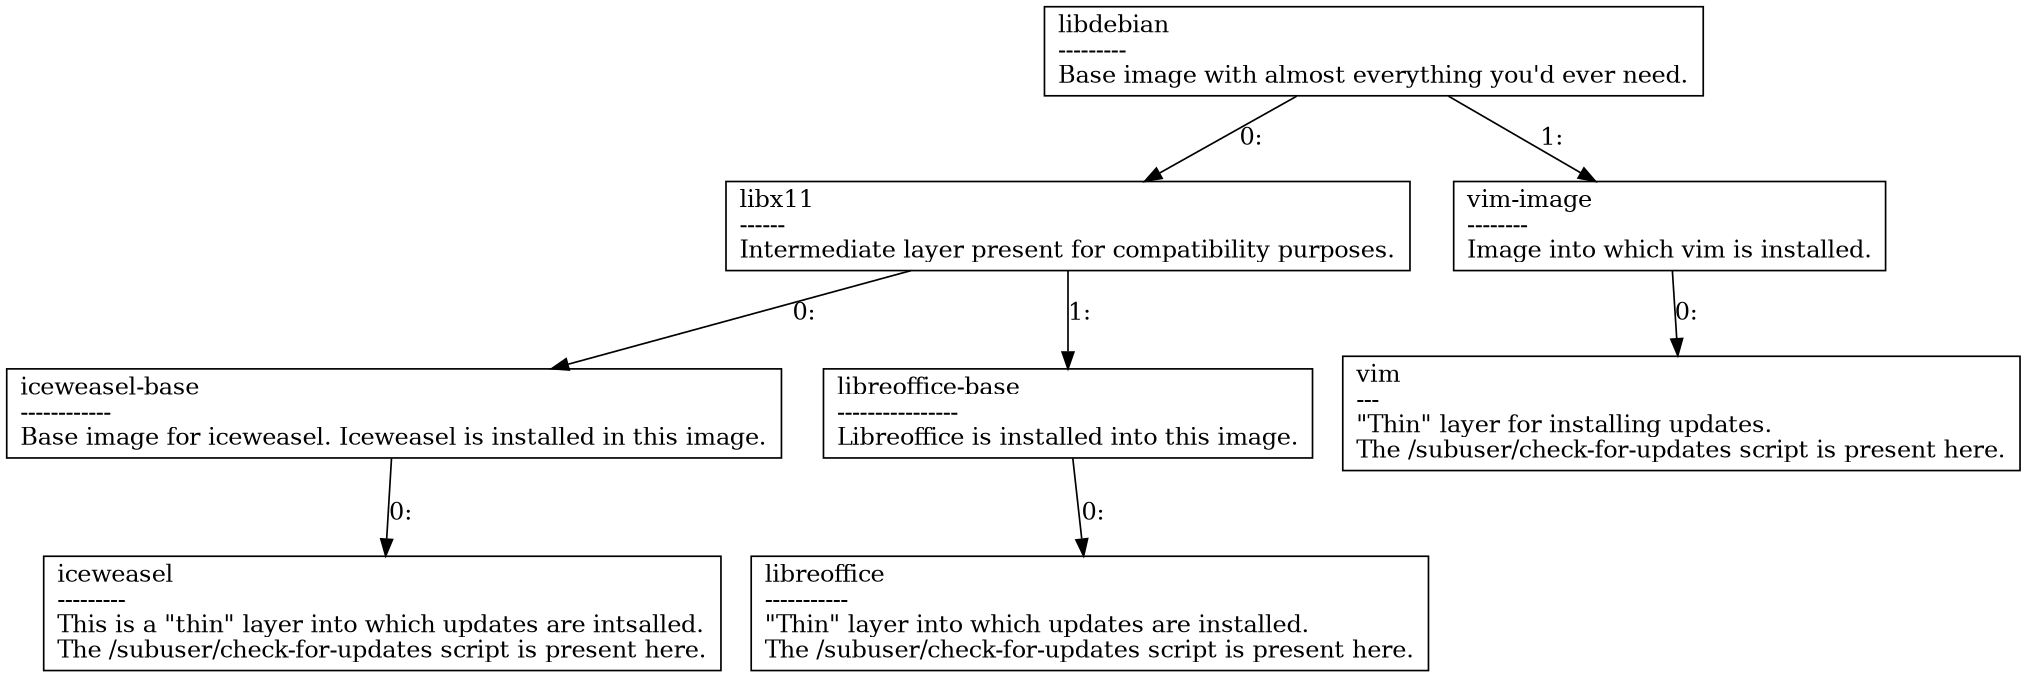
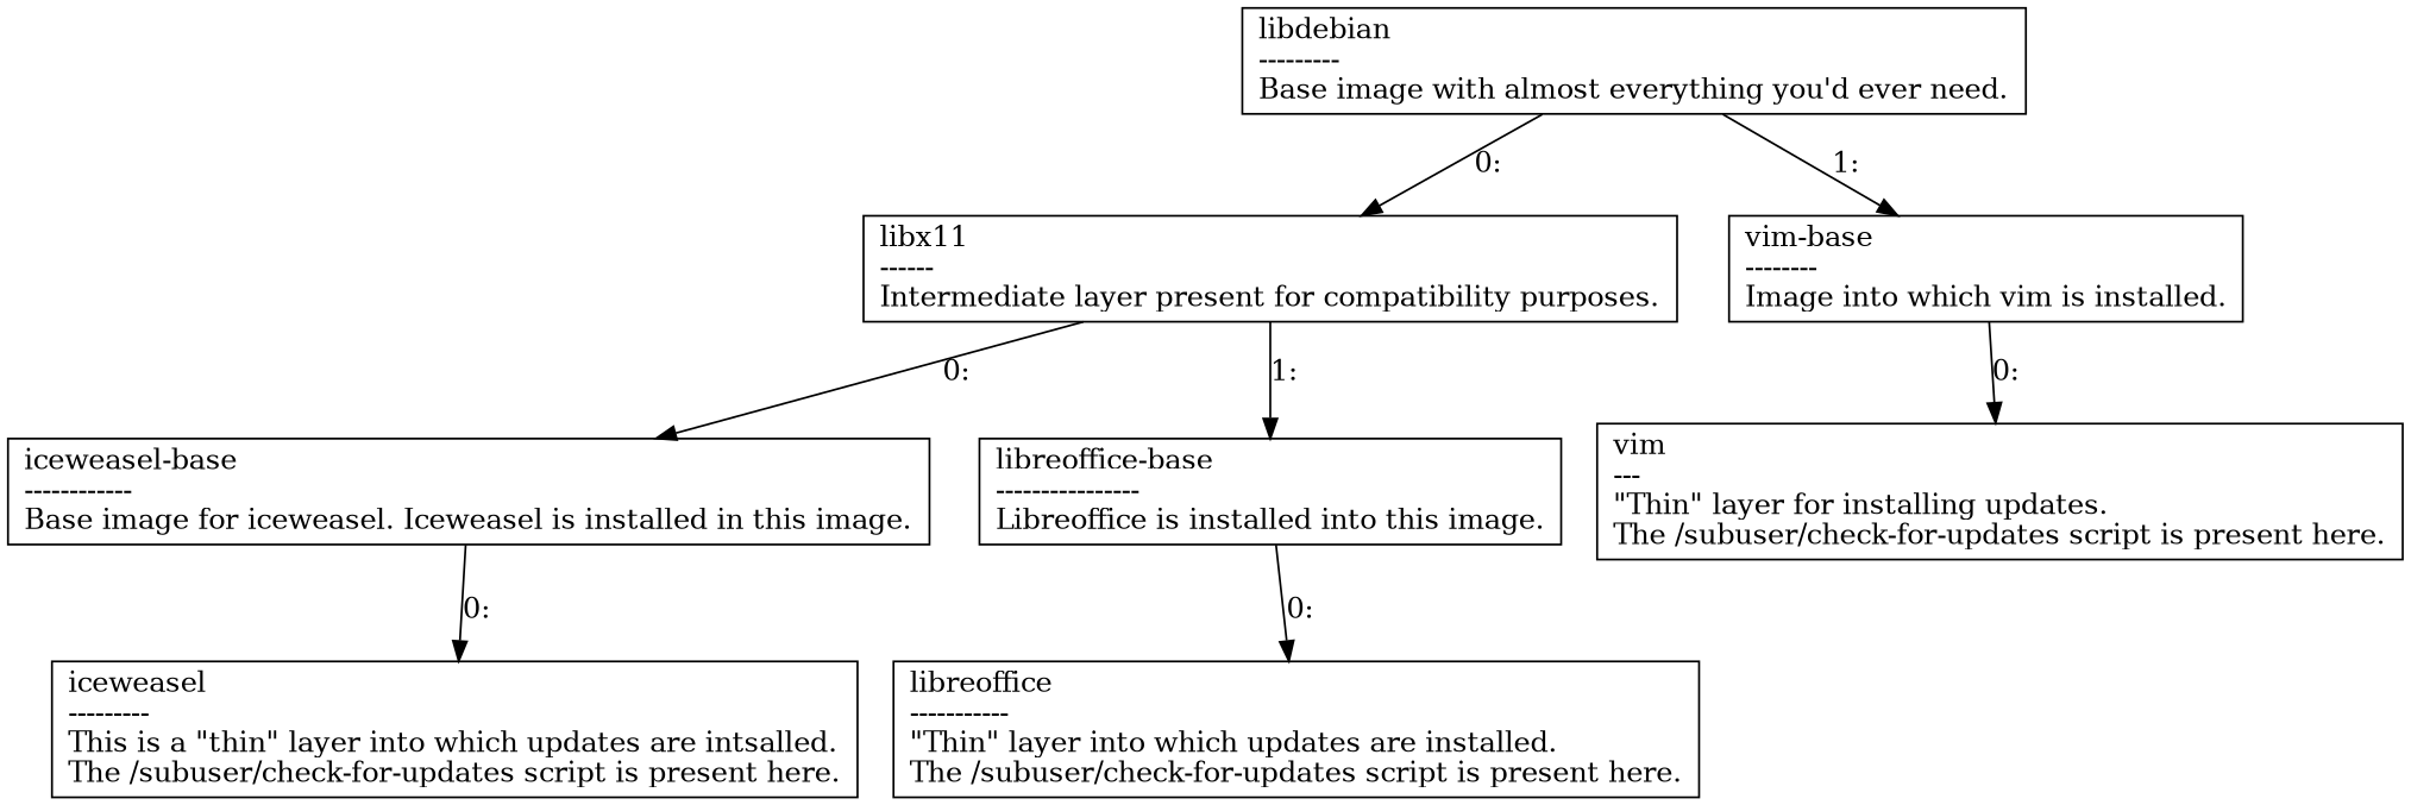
  digraph {
    node [shape=rect]
    n1 [label="libdebian\l---------\lBase image with almost everything you'd ever need.\l"]
    n2 [label="libx11\l------\lIntermediate layer present for compatibility purposes.\l"]
-   n3 [label="vim-image\l--------\lImage into which vim is installed.\l"]
+   n3 [label="vim-base\l--------\lImage into which vim is installed.\l"]
    n4 [label="iceweasel-base\l------------\lBase image for iceweasel. Iceweasel is installed in this image.\l"]
    n5 [label="libreoffice-base\l----------------\lLibreoffice is installed into this image.\l"]
    n6 [label="iceweasel\l---------\lThis is a \"thin\" layer into which updates are intsalled.\lThe /subuser/check-for-updates script is present here.\l"]
    n7 [label="libreoffice\l-----------\l\"Thin\" layer into which updates are installed.\lThe /subuser/check-for-updates script is present here.\l"]
    n8 [label="vim\l---\l\"Thin\" layer for installing updates.\lThe /subuser/check-for-updates script is present here.\l"]
    n1 -> n2 [label="0:"]
    n1 -> n3 [label="1:"]
    n2 -> n4 [label="0:"]
    n2 -> n5 [label="1:"]
    n3 -> n8 [label="0:"]
    n4 -> n6 [label="0:"]
    n5 -> n7 [label="0:"]
  }
